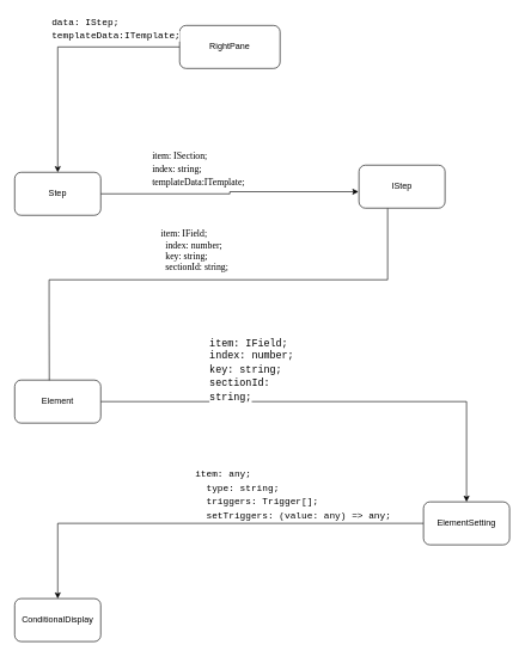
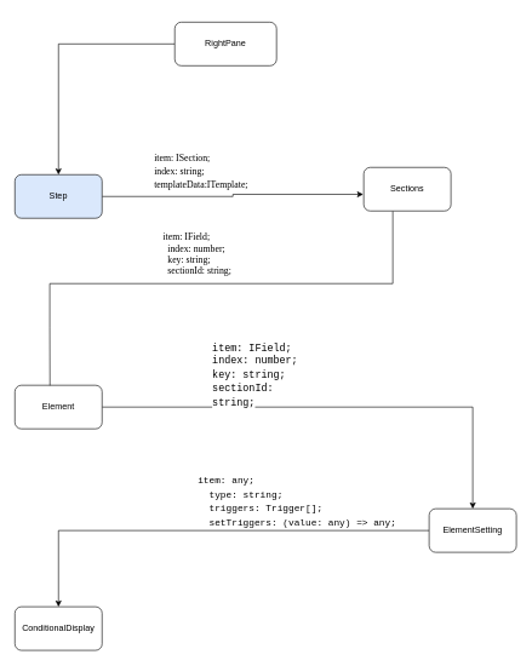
  <mxCell id="0" />
  <mxCell id="1" parent="0" />
  <mxCell id="2" style="edgeStyle=orthogonalEdgeStyle;rounded=0;orthogonalLoop=1;jettySize=auto;html=1;entryX=0.5;entryY=0;entryDx=0;entryDy=0;" parent="1" source="3" target="10" edge="1"><mxGeometry relative="1" as="geometry" /></mxCell>
- <mxCell id="3" value="RightPane" style="rounded=1;whiteSpace=wrap;html=1;" parent="1" vertex="1"><mxGeometry x="250" y="35" width="140" height="60" as="geometry" /></mxCell>
+ <mxCell id="3" value="RightPane" style="rounded=1;whiteSpace=wrap;html=1;" parent="1" vertex="1"><mxGeometry x="240" y="30" width="140" height="60" as="geometry" /></mxCell>
  <mxCell id="4" style="edgeStyle=orthogonalEdgeStyle;rounded=0;orthogonalLoop=1;jettySize=auto;html=1;entryX=0.5;entryY=0;entryDx=0;entryDy=0;fontFamily=Verdana;fontSize=13;fontColor=#000000;" edge="1" parent="1" source="5" target="8"><mxGeometry relative="1" as="geometry"><Array as="points"><mxPoint x="610" y="730" /><mxPoint x="90" y="730" /></Array></mxGeometry></mxCell>
  <mxCell id="5" value="ElementSetting" style="rounded=1;whiteSpace=wrap;html=1;" parent="1" vertex="1"><mxGeometry x="590" y="700" width="120" height="60" as="geometry" /></mxCell>
  <mxCell id="6" style="edgeStyle=orthogonalEdgeStyle;rounded=0;orthogonalLoop=1;jettySize=auto;html=1;entryX=0.5;entryY=0;entryDx=0;entryDy=0;fontColor=#000000;" edge="1" parent="1" source="7" target="5"><mxGeometry relative="1" as="geometry" /></mxCell>
  <mxCell id="7" value="Element" style="rounded=1;whiteSpace=wrap;html=1;" parent="1" vertex="1"><mxGeometry x="20" y="530" width="120" height="60" as="geometry" /></mxCell>
  <mxCell id="8" value="ConditionalDisplay" style="rounded=1;whiteSpace=wrap;html=1;" parent="1" vertex="1"><mxGeometry x="20" y="835" width="120" height="60" as="geometry" /></mxCell>
  <mxCell id="9" style="edgeStyle=orthogonalEdgeStyle;rounded=0;orthogonalLoop=1;jettySize=auto;html=1;fontSize=13;fontColor=#000000;entryX=-0.005;entryY=0.618;entryDx=0;entryDy=0;entryPerimeter=0;" parent="1" source="10" target="12" edge="1"><mxGeometry relative="1" as="geometry"><mxPoint x="430" y="270" as="targetPoint" /></mxGeometry></mxCell>
- <mxCell id="10" value="Step" style="rounded=1;whiteSpace=wrap;html=1;" parent="1" vertex="1"><mxGeometry x="20" y="240" width="120" height="60" as="geometry" /></mxCell>
+ <mxCell id="10" value="Step" style="rounded=1;whiteSpace=wrap;html=1;fillColor=#dae8fc;" parent="1" vertex="1"><mxGeometry x="20" y="240" width="120" height="60" as="geometry" /></mxCell>
  <mxCell id="11" style="edgeStyle=orthogonalEdgeStyle;rounded=0;orthogonalLoop=1;jettySize=auto;html=1;fontSize=13;fontColor=#000000;entryX=0.402;entryY=0.004;entryDx=0;entryDy=0;entryPerimeter=0;endArrow=none;" parent="1" source="12" target="7" edge="1"><mxGeometry relative="1" as="geometry"><Array as="points"><mxPoint x="540" y="390" /><mxPoint x="68" y="390" /><mxPoint x="68" y="450" /></Array><mxPoint x="60" y="420" as="targetPoint" /></mxGeometry></mxCell>
- <mxCell id="12" value="IStep" style="rounded=1;whiteSpace=wrap;html=1;" parent="1" vertex="1"><mxGeometry x="500" y="230" width="120" height="60" as="geometry" /></mxCell>
- <mxCell id="13" value="&lt;div style=&quot;font-family: &amp;#34;consolas&amp;#34; , &amp;#34;courier new&amp;#34; , monospace ; font-size: 13px ; line-height: 19px&quot;&gt;&lt;div&gt;&lt;span style=&quot;background-color: rgb(255 , 255 , 255)&quot;&gt;&lt;font style=&quot;font-size: 13px&quot;&gt;data: IStep;&lt;/font&gt;&lt;/span&gt;&lt;/div&gt;&lt;div&gt;&lt;span style=&quot;background-color: rgb(255 , 255 , 255)&quot;&gt;&lt;font style=&quot;font-size: 13px&quot;&gt;templateData:ITemplate;&lt;/font&gt;&lt;/span&gt;&lt;/div&gt;&lt;/div&gt;" style="text;html=1;strokeColor=none;fillColor=none;align=left;verticalAlign=middle;whiteSpace=wrap;rounded=0;" parent="1" vertex="1"><mxGeometry x="70" y="20" width="170" height="40" as="geometry" /></mxCell>
+ <mxCell id="12" value="Sections" style="rounded=1;whiteSpace=wrap;html=1;" parent="1" vertex="1"><mxGeometry x="500" y="230" width="120" height="60" as="geometry" /></mxCell>
  <mxCell id="14" value="&lt;div style=&quot;line-height: 19px&quot;&gt;&lt;div&gt;&lt;font face=&quot;Verdana&quot; style=&quot;font-size: 13px&quot;&gt;&lt;br&gt;&lt;/font&gt;&lt;/div&gt;&lt;div&gt;&lt;span style=&quot;background-color: rgb(255 , 255 , 255)&quot;&gt;&lt;font face=&quot;Verdana&quot; style=&quot;font-size: 13px&quot;&gt;item: ISection;&lt;/font&gt;&lt;/span&gt;&lt;/div&gt;&lt;div&gt;&lt;span style=&quot;background-color: rgb(255 , 255 , 255)&quot;&gt;&lt;font face=&quot;Verdana&quot; style=&quot;font-size: 13px&quot;&gt;index: string;&lt;/font&gt;&lt;/span&gt;&lt;/div&gt;&lt;div&gt;&lt;span style=&quot;background-color: rgb(255 , 255 , 255)&quot;&gt;&lt;font face=&quot;Verdana&quot; style=&quot;font-size: 13px&quot;&gt;templateData:ITemplate;&lt;/font&gt;&lt;/span&gt;&lt;/div&gt;&lt;/div&gt;" style="text;html=1;strokeColor=none;fillColor=none;align=left;verticalAlign=middle;whiteSpace=wrap;rounded=0;labelBackgroundColor=#FFFFFF;fontSize=13;fontColor=#000000;" parent="1" vertex="1"><mxGeometry x="210" y="190" width="180" height="70" as="geometry" /></mxCell>
  <mxCell id="15" value="&lt;h5&gt;&lt;font face=&quot;Verdana&quot; style=&quot;font-size: 13px ; font-weight: normal&quot;&gt;item: IField;&lt;br&gt;&amp;nbsp;&amp;nbsp;index: number;&lt;br&gt;&lt;span style=&quot;background-color: rgb(255 , 255 , 255)&quot;&gt;&amp;nbsp; key: string;&lt;br&gt;&lt;/span&gt;&lt;span style=&quot;background-color: rgb(255 , 255 , 255)&quot;&gt;&amp;nbsp; sectionId: string;&lt;/span&gt;&lt;/font&gt;&lt;/h5&gt;" style="text;html=1;strokeColor=none;fillColor=none;spacing=5;spacingTop=-20;whiteSpace=wrap;overflow=hidden;rounded=0;labelBackgroundColor=#FFFFFF;fontSize=13;fontColor=#000000;" parent="1" vertex="1"><mxGeometry x="219" y="310" width="171" height="70" as="geometry" /></mxCell>
  <mxCell id="16" value="&lt;font style=&quot;font-size: 14px&quot;&gt;&lt;span style=&quot;background-color: rgb(255 , 255 , 255) ; font-family: &amp;#34;consolas&amp;#34; , &amp;#34;courier new&amp;#34; , monospace&quot;&gt;item: IField;&lt;/span&gt;&lt;span style=&quot;background-color: rgb(255 , 255 , 255)&quot;&gt;&lt;br&gt;&lt;/span&gt;&lt;/font&gt;&lt;div style=&quot;font-family: &amp;#34;consolas&amp;#34; , &amp;#34;courier new&amp;#34; , monospace ; font-weight: normal ; line-height: 19px ; font-size: 14px&quot;&gt;&lt;div&gt;&lt;span style=&quot;background-color: rgb(255 , 255 , 255)&quot;&gt;&lt;font style=&quot;font-size: 14px&quot;&gt;index: number;&lt;/font&gt;&lt;/span&gt;&lt;/div&gt;&lt;div&gt;&lt;span style=&quot;background-color: rgb(255 , 255 , 255)&quot;&gt;&lt;font style=&quot;font-size: 14px&quot;&gt;key: string;&lt;/font&gt;&lt;/span&gt;&lt;/div&gt;&lt;div&gt;&lt;span style=&quot;background-color: rgb(255 , 255 , 255)&quot;&gt;&lt;font style=&quot;font-size: 14px&quot;&gt;sectionId: string;&lt;/font&gt;&lt;/span&gt;&lt;/div&gt;&lt;/div&gt;&lt;span style=&quot;background-color: rgb(255 , 255 , 255) ; font-size: 14px&quot;&gt;&lt;br&gt;&lt;/span&gt;" style="text;html=1;strokeColor=none;fillColor=none;align=left;verticalAlign=middle;whiteSpace=wrap;rounded=0;" vertex="1" parent="1"><mxGeometry x="290" y="480" width="150" height="90" as="geometry" /></mxCell>
  <mxCell id="17" value="&lt;div style=&quot;font-family: &amp;#34;consolas&amp;#34; , &amp;#34;courier new&amp;#34; , monospace ; font-size: 13px ; line-height: 19px&quot;&gt;&lt;div&gt;&lt;span style=&quot;background-color: rgb(255 , 255 , 255)&quot;&gt;item: any;&lt;/span&gt;&lt;/div&gt;&lt;div&gt;&lt;span style=&quot;background-color: rgb(255 , 255 , 255)&quot;&gt;&amp;nbsp; type: string;&lt;/span&gt;&lt;/div&gt;&lt;div&gt;&lt;span style=&quot;background-color: rgb(255 , 255 , 255)&quot;&gt;&amp;nbsp; triggers: Trigger[];&lt;/span&gt;&lt;/div&gt;&lt;div&gt;&lt;span style=&quot;background-color: rgb(255 , 255 , 255)&quot;&gt;&amp;nbsp; setTriggers: (value: any) =&amp;gt; any;&lt;/span&gt;&lt;/div&gt;&lt;/div&gt;" style="text;html=1;strokeColor=none;fillColor=none;align=left;verticalAlign=middle;whiteSpace=wrap;rounded=0;" vertex="1" parent="1"><mxGeometry x="270" y="650" width="280" height="80" as="geometry" /></mxCell>
